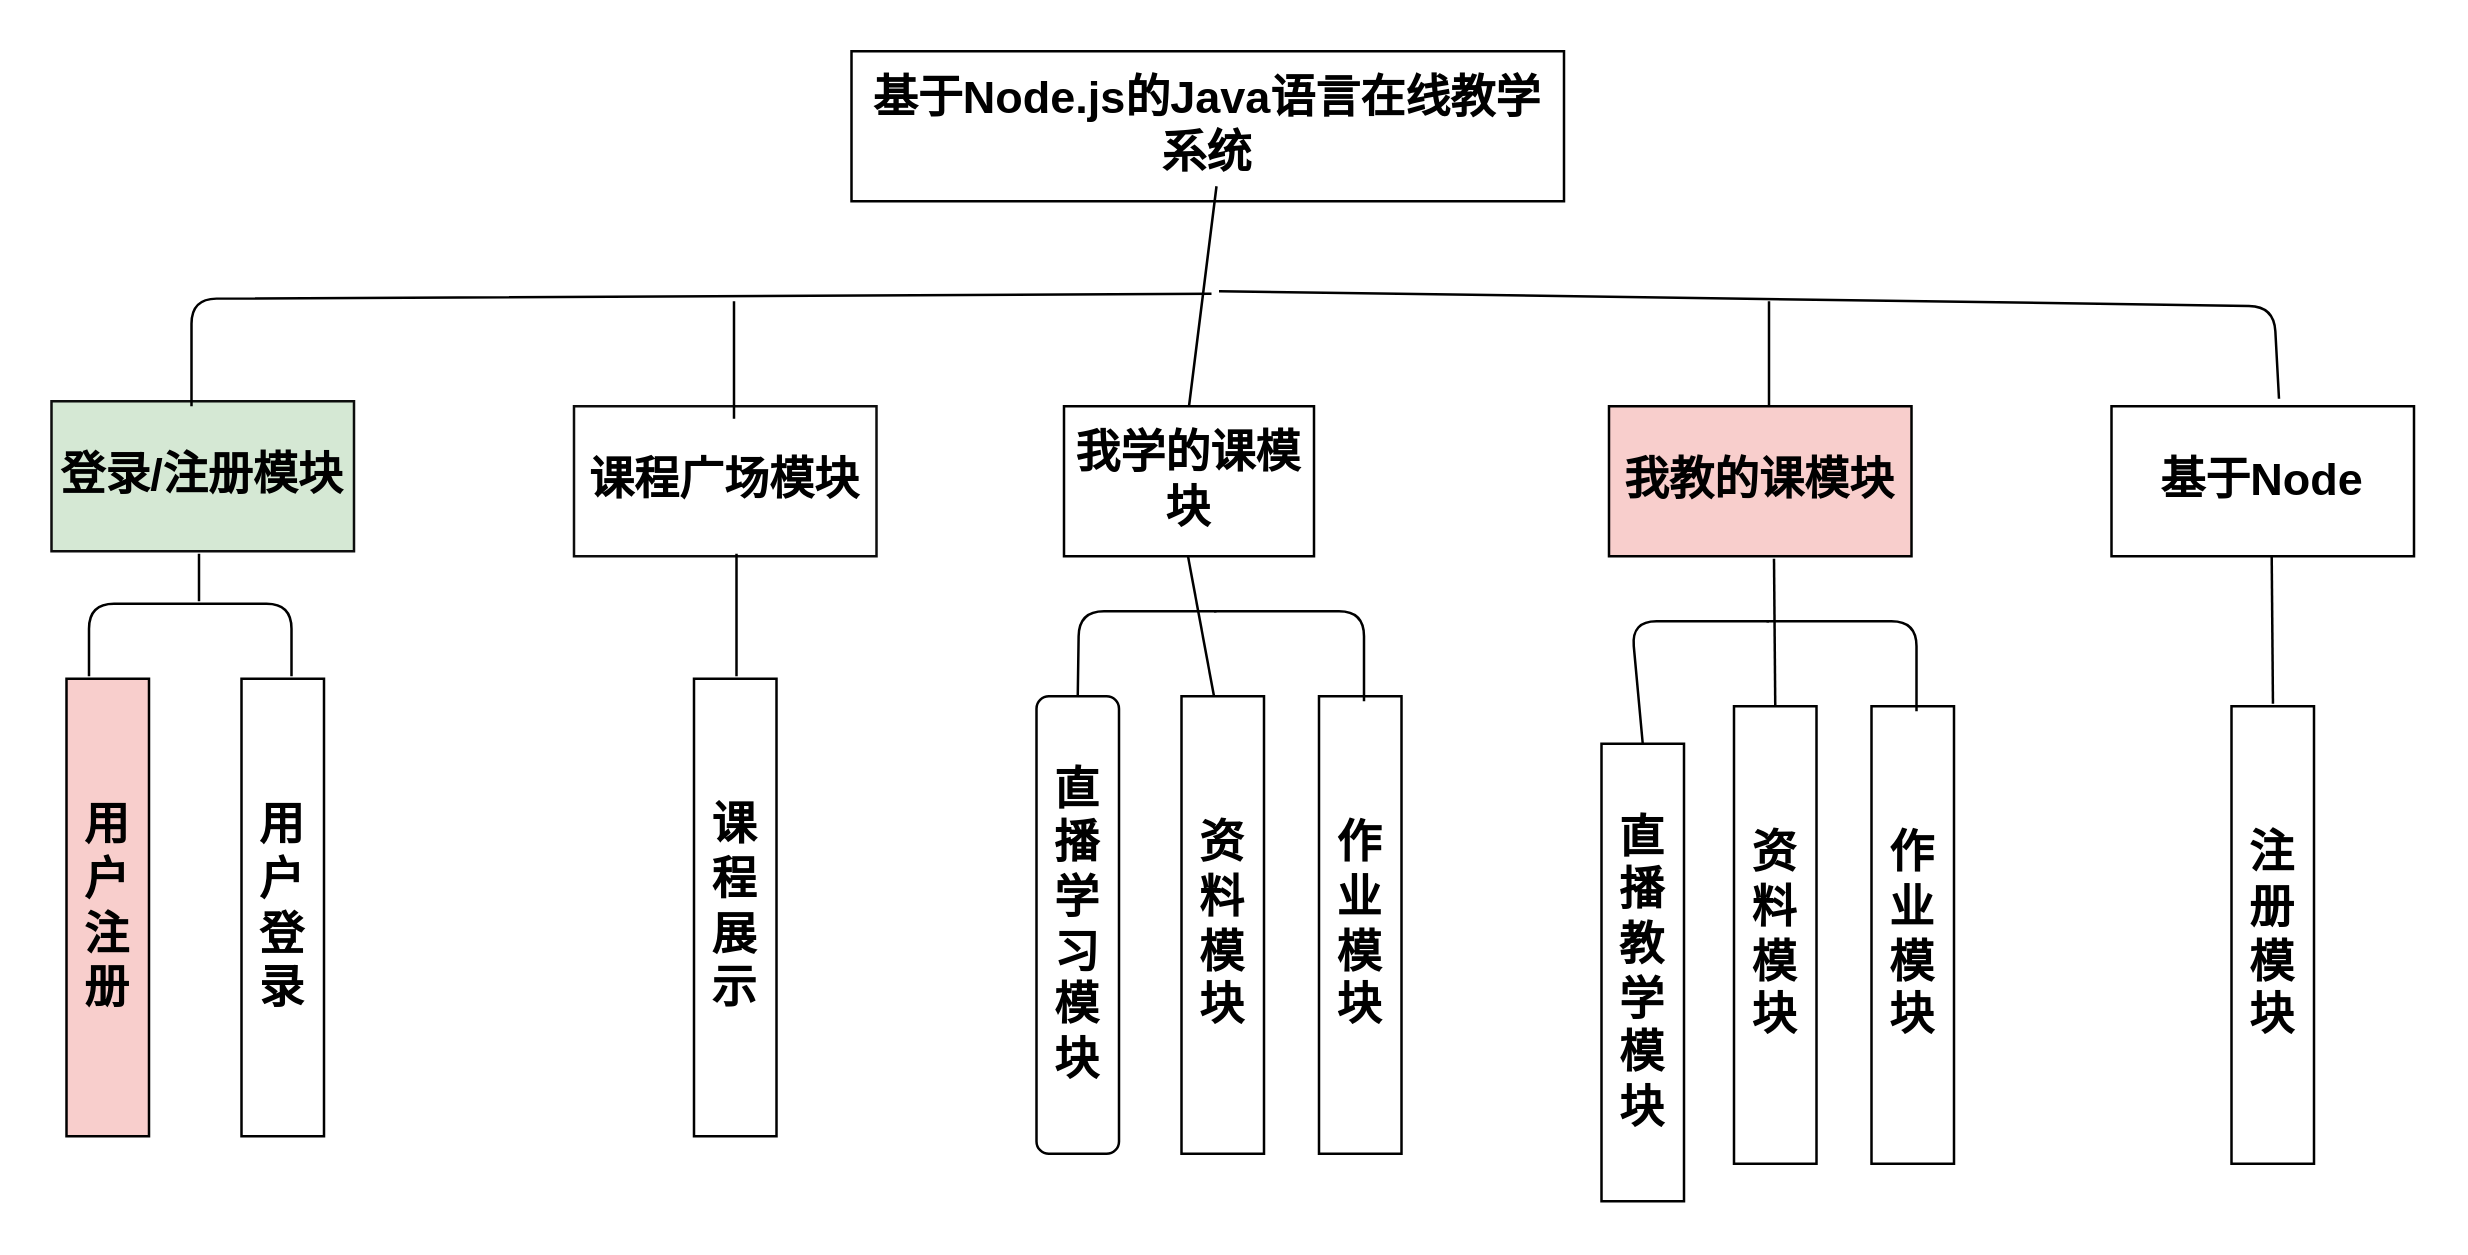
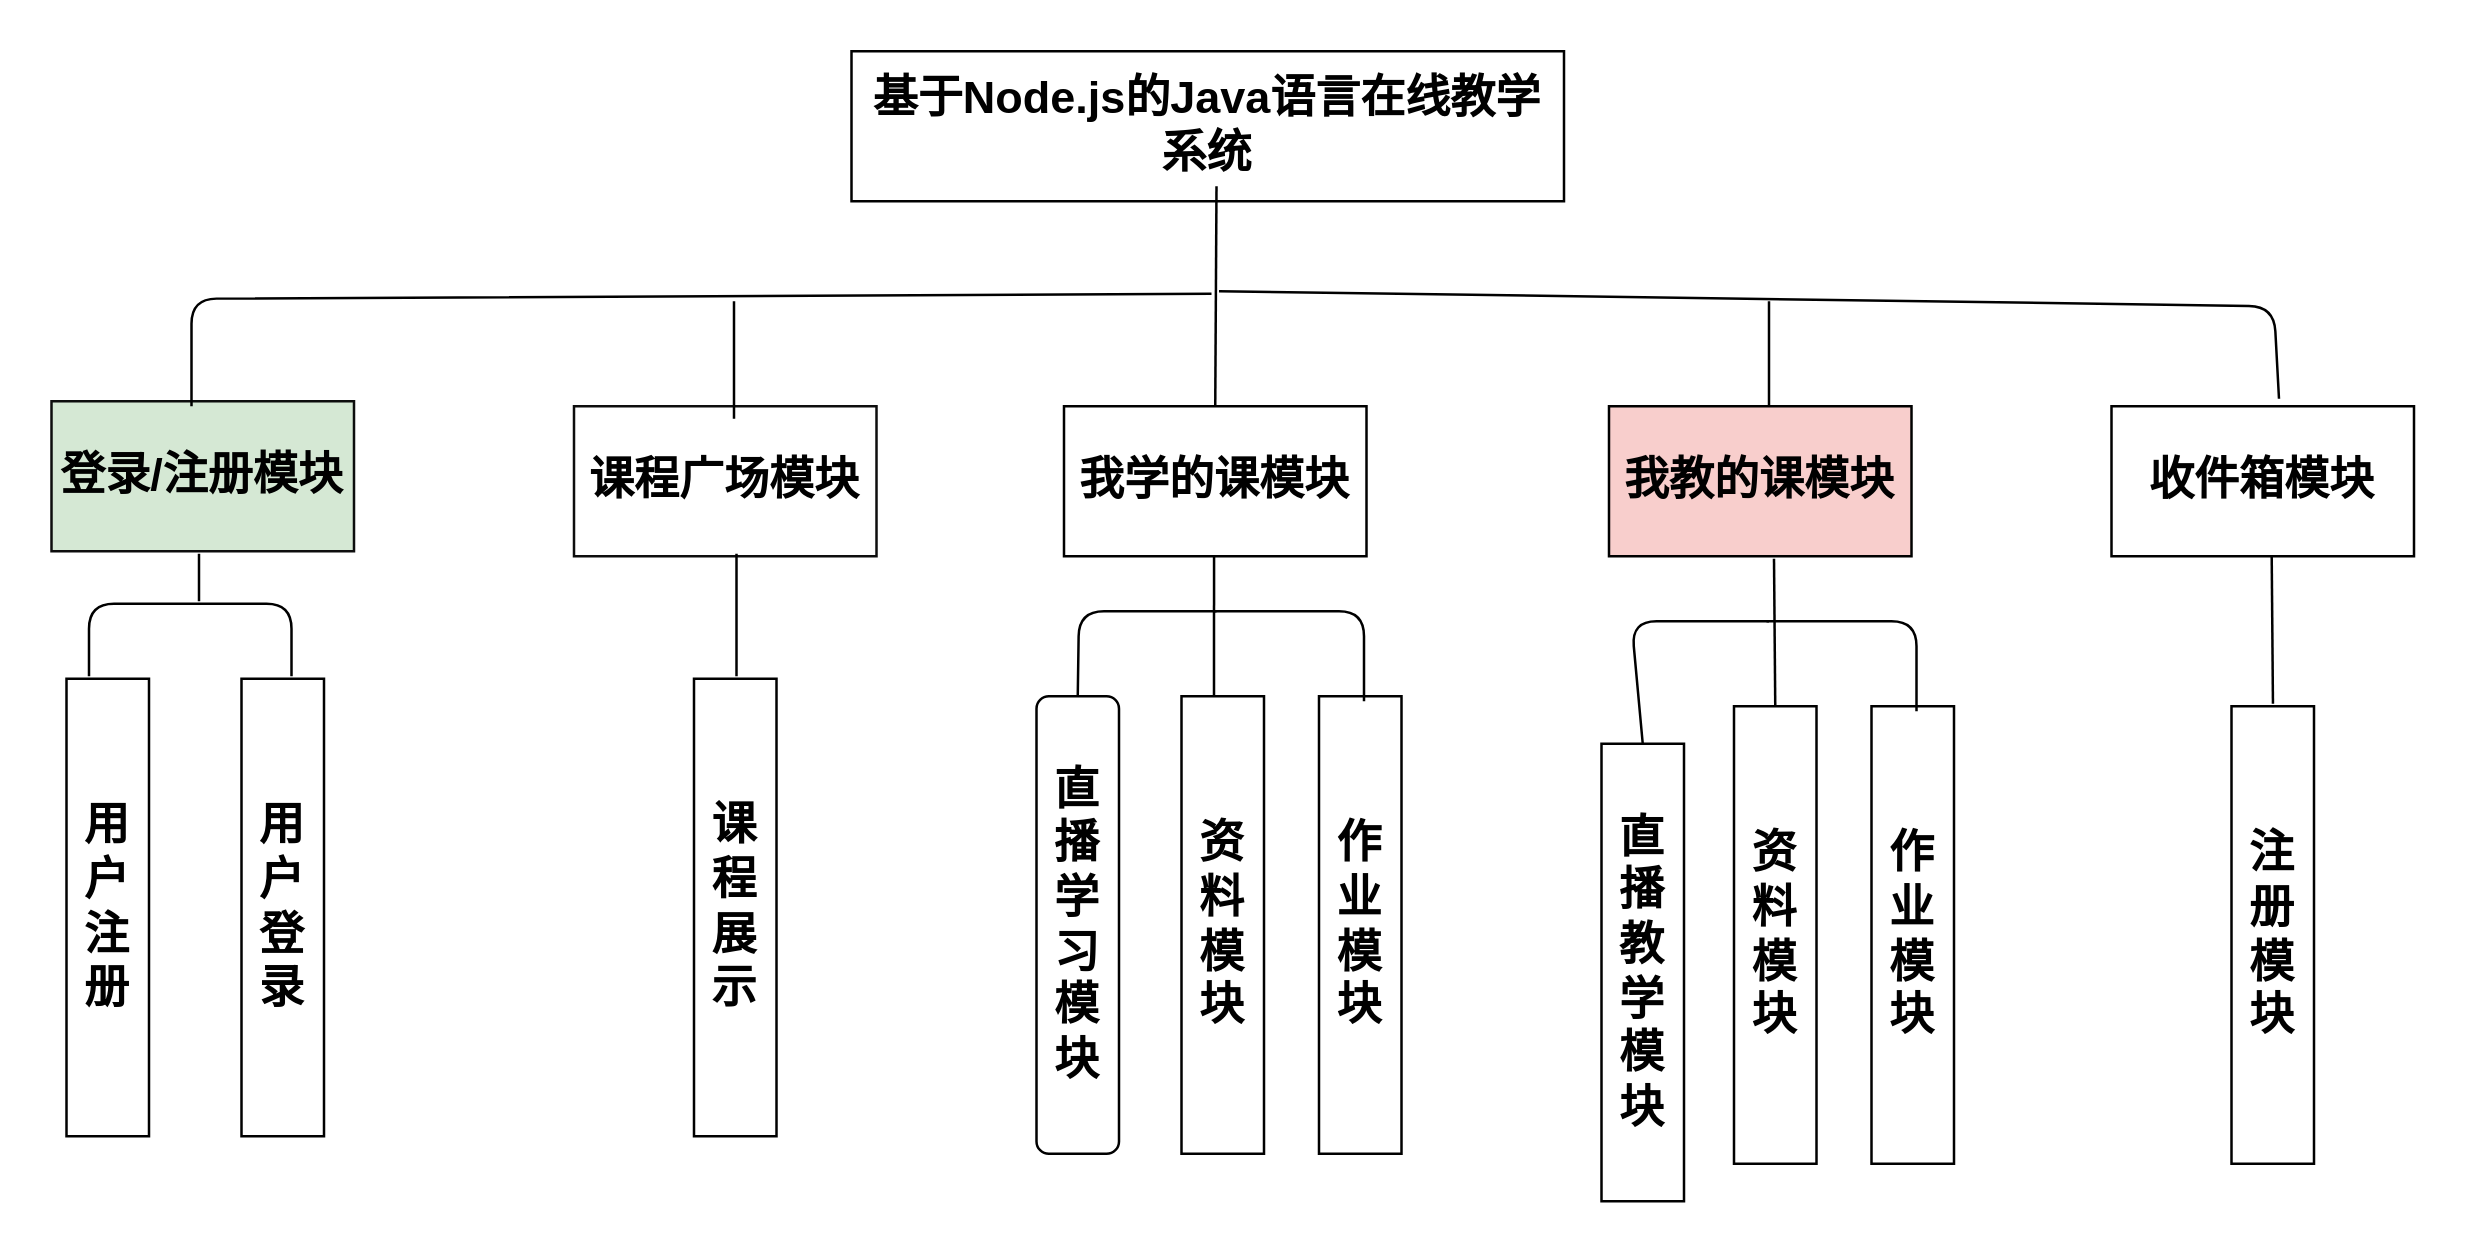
  <mxCell id="0" />
  <mxCell id="1" parent="0" />
  <mxCell id="2" value="&lt;p class=&quot;MsoNormal&quot; style=&quot;&quot;&gt;&lt;font color=&quot;#000000&quot; style=&quot;font-size: 18px;&quot;&gt;&lt;b&gt;&lt;font style=&quot;&quot;&gt;基于&lt;/font&gt;&lt;font style=&quot;&quot;&gt;Node.js的Java语言在线教学系统&lt;/font&gt;&lt;/b&gt;&lt;/font&gt;&lt;/p&gt;" style="rounded=0;whiteSpace=wrap;html=1;fillColor=#FFFFFF;fontSize=15;strokeColor=#000000;labelBorderColor=none;" parent="1" vertex="1"><mxGeometry x="340" y="20" width="285" height="60" as="geometry" /></mxCell>
  <mxCell id="3" value="&lt;font style=&quot;font-size: 18px;&quot; color=&quot;#000000&quot;&gt;&lt;b&gt;登录/注册模块&lt;/b&gt;&lt;/font&gt;" style="rounded=0;whiteSpace=wrap;html=1;fillColor=#d5e8d4;fontSize=15;labelBorderColor=none;strokeColor=#0d0d0d;" parent="1" vertex="1"><mxGeometry x="20" y="160" width="121" height="60" as="geometry" /></mxCell>
  <mxCell id="4" value="&lt;font style=&quot;font-size: 18px;&quot; color=&quot;#000000&quot;&gt;&lt;b&gt;课程广场模块&lt;/b&gt;&lt;/font&gt;" style="rounded=0;whiteSpace=wrap;html=1;fillColor=#FFFFFF;fontSize=15;labelBorderColor=none;strokeColor=#0d0d0d;" parent="1" vertex="1"><mxGeometry x="229" y="162" width="121" height="60" as="geometry" /></mxCell>
- <mxCell id="5" value="&lt;font style=&quot;font-size: 18px;&quot; color=&quot;#000000&quot;&gt;&lt;b&gt;我学的课模块&lt;/b&gt;&lt;/font&gt;" style="rounded=0;whiteSpace=wrap;html=1;fillColor=#FFFFFF;fontSize=15;labelBorderColor=none;strokeColor=#000000;" parent="1" vertex="1"><mxGeometry x="425" y="162" width="100" height="60" as="geometry" /></mxCell>
+ <mxCell id="5" value="&lt;font style=&quot;font-size: 18px;&quot; color=&quot;#000000&quot;&gt;&lt;b&gt;我学的课模块&lt;/b&gt;&lt;/font&gt;" style="rounded=0;whiteSpace=wrap;html=1;fillColor=#FFFFFF;fontSize=15;labelBorderColor=none;strokeColor=#000000;" parent="1" vertex="1"><mxGeometry x="425" y="162" width="121" height="60" as="geometry" /></mxCell>
  <mxCell id="6" value="&lt;span style=&quot;color: rgb(0, 0, 0);&quot;&gt;&lt;font style=&quot;font-size: 18px;&quot;&gt;&lt;b&gt;我教的课模块&lt;/b&gt;&lt;/font&gt;&lt;/span&gt;" style="rounded=0;whiteSpace=wrap;html=1;fillColor=#f8cecc;fontSize=15;labelBorderColor=none;strokeColor=#000000;" parent="1" vertex="1"><mxGeometry x="643" y="162" width="121" height="60" as="geometry" /></mxCell>
- <mxCell id="7" value="&lt;font style=&quot;font-size: 18px;&quot; color=&quot;#000000&quot;&gt;&lt;b&gt;基于Node&lt;/b&gt;&lt;/font&gt;" style="rounded=0;whiteSpace=wrap;html=1;fillColor=#FFFFFF;fontSize=15;labelBorderColor=none;strokeColor=#000000;" parent="1" vertex="1"><mxGeometry x="844" y="162" width="121" height="60" as="geometry" /></mxCell>
+ <mxCell id="7" value="&lt;font style=&quot;font-size: 18px;&quot; color=&quot;#000000&quot;&gt;&lt;b&gt;收件箱模块&lt;/b&gt;&lt;/font&gt;" style="rounded=0;whiteSpace=wrap;html=1;fillColor=#FFFFFF;fontSize=15;labelBorderColor=none;strokeColor=#000000;" parent="1" vertex="1"><mxGeometry x="844" y="162" width="121" height="60" as="geometry" /></mxCell>
  <mxCell id="8" value="" style="endArrow=none;html=1;fontSize=16;fontColor=#000000;exitX=0.5;exitY=0;exitDx=0;exitDy=0;labelBorderColor=none;strokeColor=#000000;" parent="1" source="5" edge="1"><mxGeometry width="50" height="50" relative="1" as="geometry"><mxPoint x="412" y="132" as="sourcePoint" /><mxPoint x="486" y="74" as="targetPoint" /></mxGeometry></mxCell>
  <mxCell id="9" value="" style="endArrow=none;html=1;fontSize=16;fontColor=#000000;exitX=0.5;exitY=0;exitDx=0;exitDy=0;labelBorderColor=none;strokeColor=#000000;" parent="1" edge="1"><mxGeometry width="50" height="50" relative="1" as="geometry"><mxPoint x="76" y="162" as="sourcePoint" /><mxPoint x="484" y="117" as="targetPoint" /><Array as="points"><mxPoint x="76" y="119" /></Array></mxGeometry></mxCell>
  <mxCell id="10" value="" style="endArrow=none;html=1;fontSize=16;fontColor=#000000;labelBorderColor=none;strokeColor=#000000;" parent="1" edge="1"><mxGeometry width="50" height="50" relative="1" as="geometry"><mxPoint x="293" y="167" as="sourcePoint" /><mxPoint x="293" y="120" as="targetPoint" /></mxGeometry></mxCell>
  <mxCell id="11" value="" style="endArrow=none;html=1;fontSize=16;fontColor=#000000;labelBorderColor=none;strokeColor=#000000;" parent="1" edge="1"><mxGeometry width="50" height="50" relative="1" as="geometry"><mxPoint x="487" y="116" as="sourcePoint" /><mxPoint x="911" y="159" as="targetPoint" /><Array as="points"><mxPoint x="909" y="122" /></Array></mxGeometry></mxCell>
  <mxCell id="12" value="" style="endArrow=none;html=1;fontSize=16;fontColor=#000000;labelBorderColor=none;strokeColor=#000000;" parent="1" edge="1"><mxGeometry width="50" height="50" relative="1" as="geometry"><mxPoint x="707" y="162" as="sourcePoint" /><mxPoint x="707" y="120" as="targetPoint" /></mxGeometry></mxCell>
- <mxCell id="13" value="&lt;span style=&quot;font-size: 18px;&quot;&gt;&lt;b&gt;用户注册&lt;/b&gt;&lt;/span&gt;" style="rounded=0;whiteSpace=wrap;html=1;fillColor=#f8cecc;fontSize=15;labelBorderColor=none;strokeColor=#000000;" parent="1" vertex="1"><mxGeometry x="26" y="271" width="33" height="183" as="geometry" /></mxCell>
+ <mxCell id="13" value="&lt;span style=&quot;font-size: 18px;&quot;&gt;&lt;b&gt;用户注册&lt;/b&gt;&lt;/span&gt;" style="rounded=0;whiteSpace=wrap;html=1;fillColor=#FFFFFF;fontSize=15;labelBorderColor=none;strokeColor=#000000;" parent="1" vertex="1"><mxGeometry x="26" y="271" width="33" height="183" as="geometry" /></mxCell>
  <mxCell id="14" value="&lt;font style=&quot;font-size: 18px;&quot; color=&quot;#000000&quot;&gt;&lt;b&gt;用户登录&lt;/b&gt;&lt;/font&gt;" style="rounded=0;whiteSpace=wrap;html=1;fillColor=#FFFFFF;fontSize=15;labelBorderColor=none;strokeColor=#000000;" parent="1" vertex="1"><mxGeometry x="96" y="271" width="33" height="183" as="geometry" /></mxCell>
  <mxCell id="15" value="" style="endArrow=none;html=1;fontSize=16;fontColor=#000000;labelBorderColor=none;strokeColor=#000000;" parent="1" edge="1"><mxGeometry width="50" height="50" relative="1" as="geometry"><mxPoint x="35" y="270" as="sourcePoint" /><mxPoint x="116" y="270" as="targetPoint" /><Array as="points"><mxPoint x="35" y="241" /><mxPoint x="116" y="241" /></Array></mxGeometry></mxCell>
  <mxCell id="16" value="" style="endArrow=none;html=1;fontSize=16;fontColor=#000000;labelBorderColor=none;strokeColor=#000000;" parent="1" edge="1"><mxGeometry width="50" height="50" relative="1" as="geometry"><mxPoint x="79" y="240" as="sourcePoint" /><mxPoint x="79" y="221" as="targetPoint" /></mxGeometry></mxCell>
  <mxCell id="17" value="&lt;font style=&quot;font-size: 18px;&quot; color=&quot;#000000&quot;&gt;&lt;b&gt;课程展示&lt;/b&gt;&lt;/font&gt;" style="rounded=0;whiteSpace=wrap;html=1;fillColor=#FFFFFF;fontSize=15;labelBorderColor=none;strokeColor=#000000;" parent="1" vertex="1"><mxGeometry x="277" y="271" width="33" height="183" as="geometry" /></mxCell>
  <mxCell id="18" value="" style="endArrow=none;html=1;fontSize=16;fontColor=#000000;labelBorderColor=none;strokeColor=#000000;" parent="1" edge="1"><mxGeometry width="50" height="50" relative="1" as="geometry"><mxPoint x="294" y="270" as="sourcePoint" /><mxPoint x="294" y="221" as="targetPoint" /></mxGeometry></mxCell>
  <mxCell id="19" value="&lt;font style=&quot;font-size: 18px;&quot; color=&quot;#000000&quot;&gt;&lt;b&gt;直播学习模块&lt;/b&gt;&lt;/font&gt;" style="whiteSpace=wrap;html=1;fillColor=#FFFFFF;fontSize=15;labelBorderColor=none;strokeColor=#000000;rounded=1;" parent="1" vertex="1"><mxGeometry x="414" y="278" width="33" height="183" as="geometry" /></mxCell>
  <mxCell id="20" value="&lt;font style=&quot;font-size: 18px;&quot; color=&quot;#000000&quot;&gt;&lt;b&gt;资料模块&lt;/b&gt;&lt;/font&gt;" style="rounded=0;whiteSpace=wrap;html=1;fillColor=#FFFFFF;fontSize=15;labelBorderColor=none;strokeColor=#000000;" parent="1" vertex="1"><mxGeometry x="472" y="278" width="33" height="183" as="geometry" /></mxCell>
  <mxCell id="21" value="&lt;font style=&quot;font-size: 18px;&quot; color=&quot;#000000&quot;&gt;&lt;b&gt;作业模块&lt;/b&gt;&lt;/font&gt;" style="rounded=0;whiteSpace=wrap;html=1;fillColor=#FFFFFF;fontSize=15;labelBorderColor=none;strokeColor=#000000;" parent="1" vertex="1"><mxGeometry x="527" y="278" width="33" height="183" as="geometry" /></mxCell>
  <mxCell id="22" value="" style="endArrow=none;html=1;fontSize=16;fontColor=#000000;entryX=0.496;entryY=1;entryDx=0;entryDy=0;entryPerimeter=0;labelBorderColor=none;strokeColor=#000000;" parent="1" target="5" edge="1"><mxGeometry width="50" height="50" relative="1" as="geometry"><mxPoint x="485" y="278" as="sourcePoint" /><mxPoint x="485" y="226" as="targetPoint" /></mxGeometry></mxCell>
  <mxCell id="23" value="" style="endArrow=none;html=1;fontSize=16;fontColor=#000000;exitX=0.5;exitY=0;exitDx=0;exitDy=0;labelBorderColor=none;strokeColor=#000000;" parent="1" source="19" edge="1"><mxGeometry width="50" height="50" relative="1" as="geometry"><mxPoint x="508" y="318" as="sourcePoint" /><mxPoint x="486" y="244" as="targetPoint" /><Array as="points"><mxPoint x="431" y="244" /></Array></mxGeometry></mxCell>
  <mxCell id="24" value="" style="endArrow=none;html=1;fontSize=16;fontColor=#000000;labelBorderColor=none;strokeColor=#000000;" parent="1" edge="1"><mxGeometry width="50" height="50" relative="1" as="geometry"><mxPoint x="485" y="244" as="sourcePoint" /><mxPoint x="545" y="280" as="targetPoint" /><Array as="points"><mxPoint x="545" y="244" /></Array></mxGeometry></mxCell>
  <mxCell id="25" value="&lt;font style=&quot;font-size: 18px;&quot; color=&quot;#000000&quot;&gt;&lt;b&gt;直播教学模块&lt;/b&gt;&lt;/font&gt;" style="rounded=0;whiteSpace=wrap;html=1;fillColor=#FFFFFF;fontSize=15;labelBorderColor=none;strokeColor=#000000;" parent="1" vertex="1"><mxGeometry x="640" y="297" width="33" height="183" as="geometry" /></mxCell>
  <mxCell id="26" value="&lt;font style=&quot;font-size: 18px;&quot; color=&quot;#000000&quot;&gt;&lt;b&gt;资料模块&lt;/b&gt;&lt;/font&gt;" style="rounded=0;whiteSpace=wrap;html=1;fillColor=#FFFFFF;fontSize=15;labelBorderColor=none;strokeColor=#000000;" parent="1" vertex="1"><mxGeometry x="693" y="282" width="33" height="183" as="geometry" /></mxCell>
  <mxCell id="27" value="&lt;font style=&quot;font-size: 18px;&quot; color=&quot;#000000&quot;&gt;&lt;b&gt;作业模块&lt;/b&gt;&lt;/font&gt;" style="rounded=0;whiteSpace=wrap;html=1;fillColor=#FFFFFF;fontSize=15;labelBorderColor=none;strokeColor=#000000;" parent="1" vertex="1"><mxGeometry x="748" y="282" width="33" height="183" as="geometry" /></mxCell>
  <mxCell id="28" value="" style="endArrow=none;html=1;fontSize=16;fontColor=#000000;exitX=0.5;exitY=0;exitDx=0;exitDy=0;labelBorderColor=none;strokeColor=#000000;" parent="1" source="25" edge="1"><mxGeometry width="50" height="50" relative="1" as="geometry"><mxPoint x="729" y="322" as="sourcePoint" /><mxPoint x="707" y="248" as="targetPoint" /><Array as="points"><mxPoint x="652" y="248" /></Array></mxGeometry></mxCell>
  <mxCell id="29" value="" style="endArrow=none;html=1;fontSize=16;fontColor=#000000;labelBorderColor=none;strokeColor=#000000;" parent="1" edge="1"><mxGeometry width="50" height="50" relative="1" as="geometry"><mxPoint x="706" y="248" as="sourcePoint" /><mxPoint x="766" y="284" as="targetPoint" /><Array as="points"><mxPoint x="766" y="248" /></Array></mxGeometry></mxCell>
  <mxCell id="30" value="" style="endArrow=none;html=1;fontSize=16;fontColor=#000000;exitX=0.5;exitY=0;exitDx=0;exitDy=0;labelBorderColor=none;strokeColor=#000000;" parent="1" source="26" edge="1"><mxGeometry width="50" height="50" relative="1" as="geometry"><mxPoint x="711" y="298" as="sourcePoint" /><mxPoint x="709" y="223" as="targetPoint" /></mxGeometry></mxCell>
  <mxCell id="31" value="&lt;font style=&quot;font-size: 18px;&quot; color=&quot;#000000&quot;&gt;&lt;b&gt;注册模块&lt;/b&gt;&lt;/font&gt;" style="rounded=0;whiteSpace=wrap;html=1;fillColor=#FFFFFF;fontSize=15;labelBorderColor=none;strokeColor=#000000;" parent="1" vertex="1"><mxGeometry x="892" y="282" width="33" height="183" as="geometry" /></mxCell>
  <mxCell id="32" value="" style="endArrow=none;html=1;fontSize=16;fontColor=#000000;exitX=0.5;exitY=0;exitDx=0;exitDy=0;labelBorderColor=none;strokeColor=#000000;" parent="1" edge="1"><mxGeometry width="50" height="50" relative="1" as="geometry"><mxPoint x="908.58" y="281" as="sourcePoint" /><mxPoint x="908.08" y="222" as="targetPoint" /></mxGeometry></mxCell>
